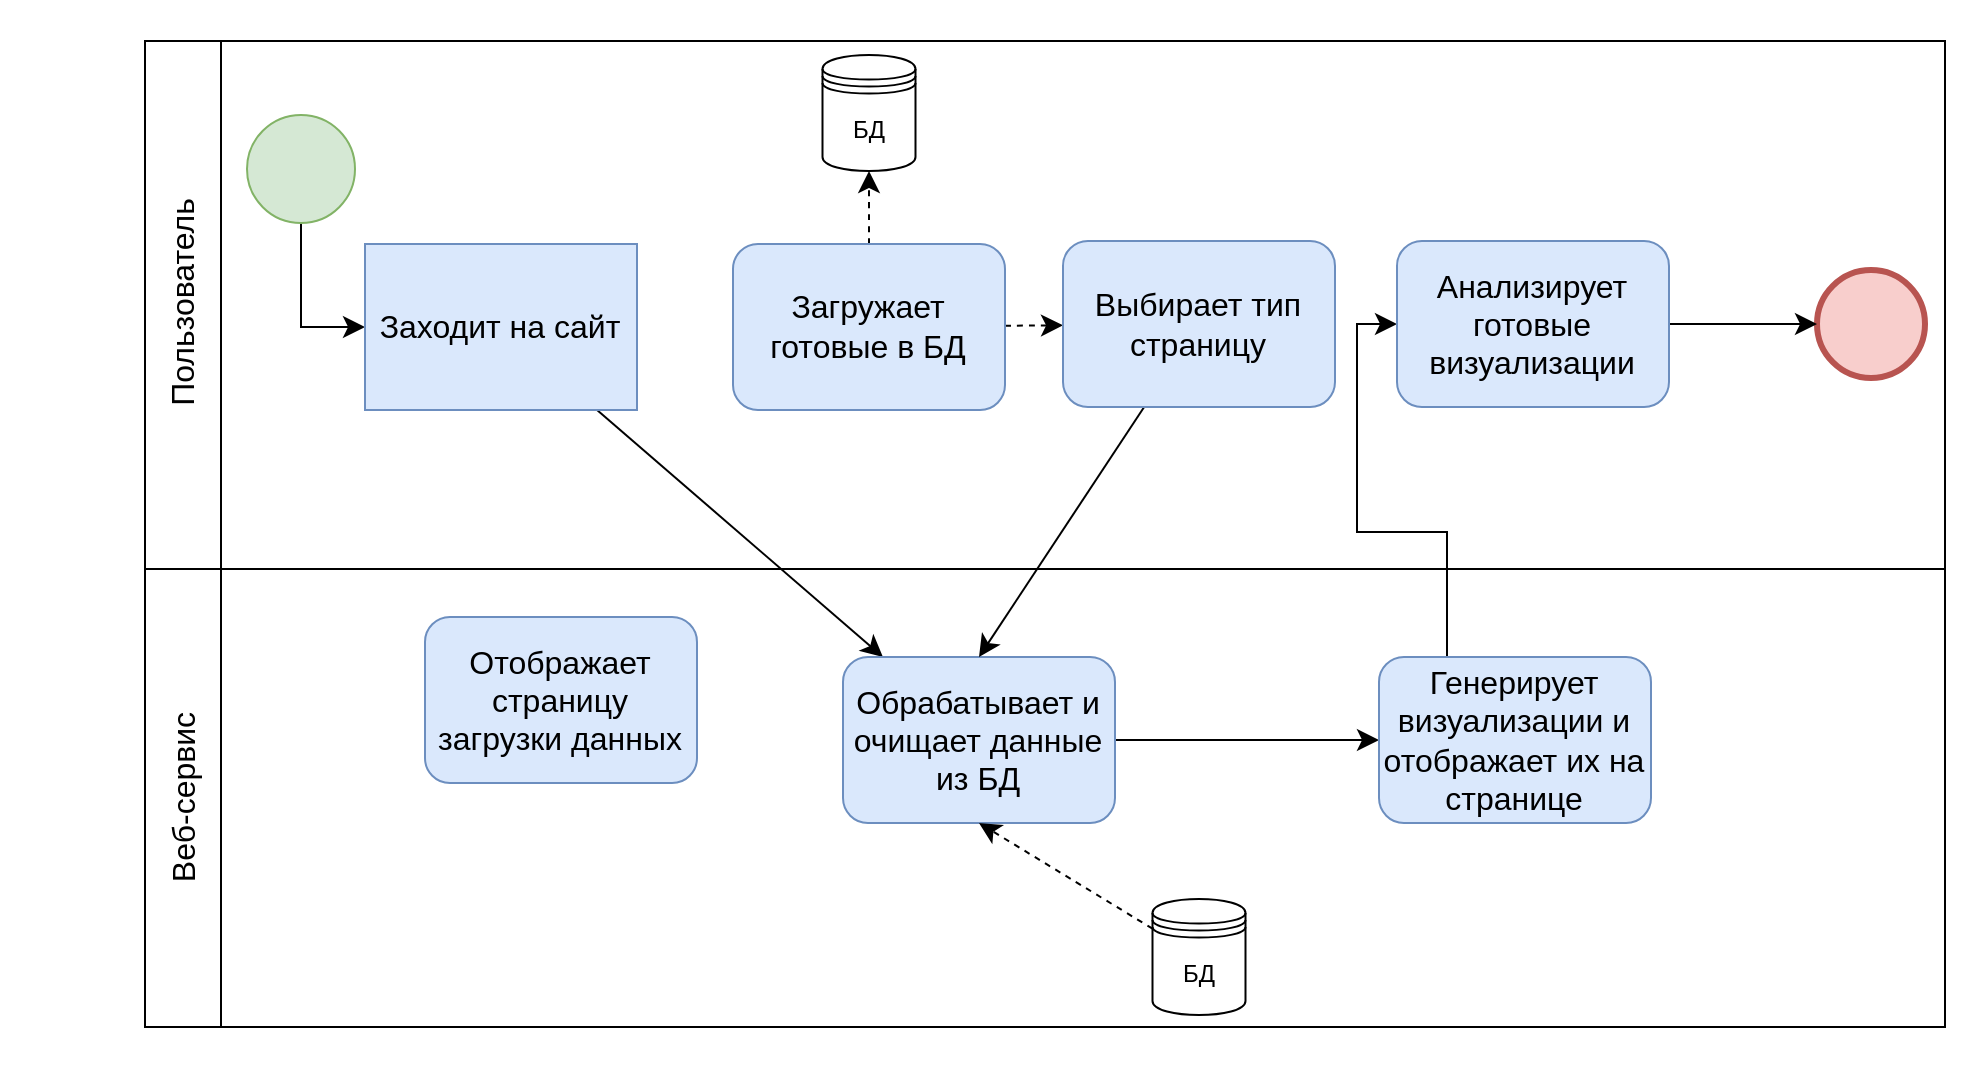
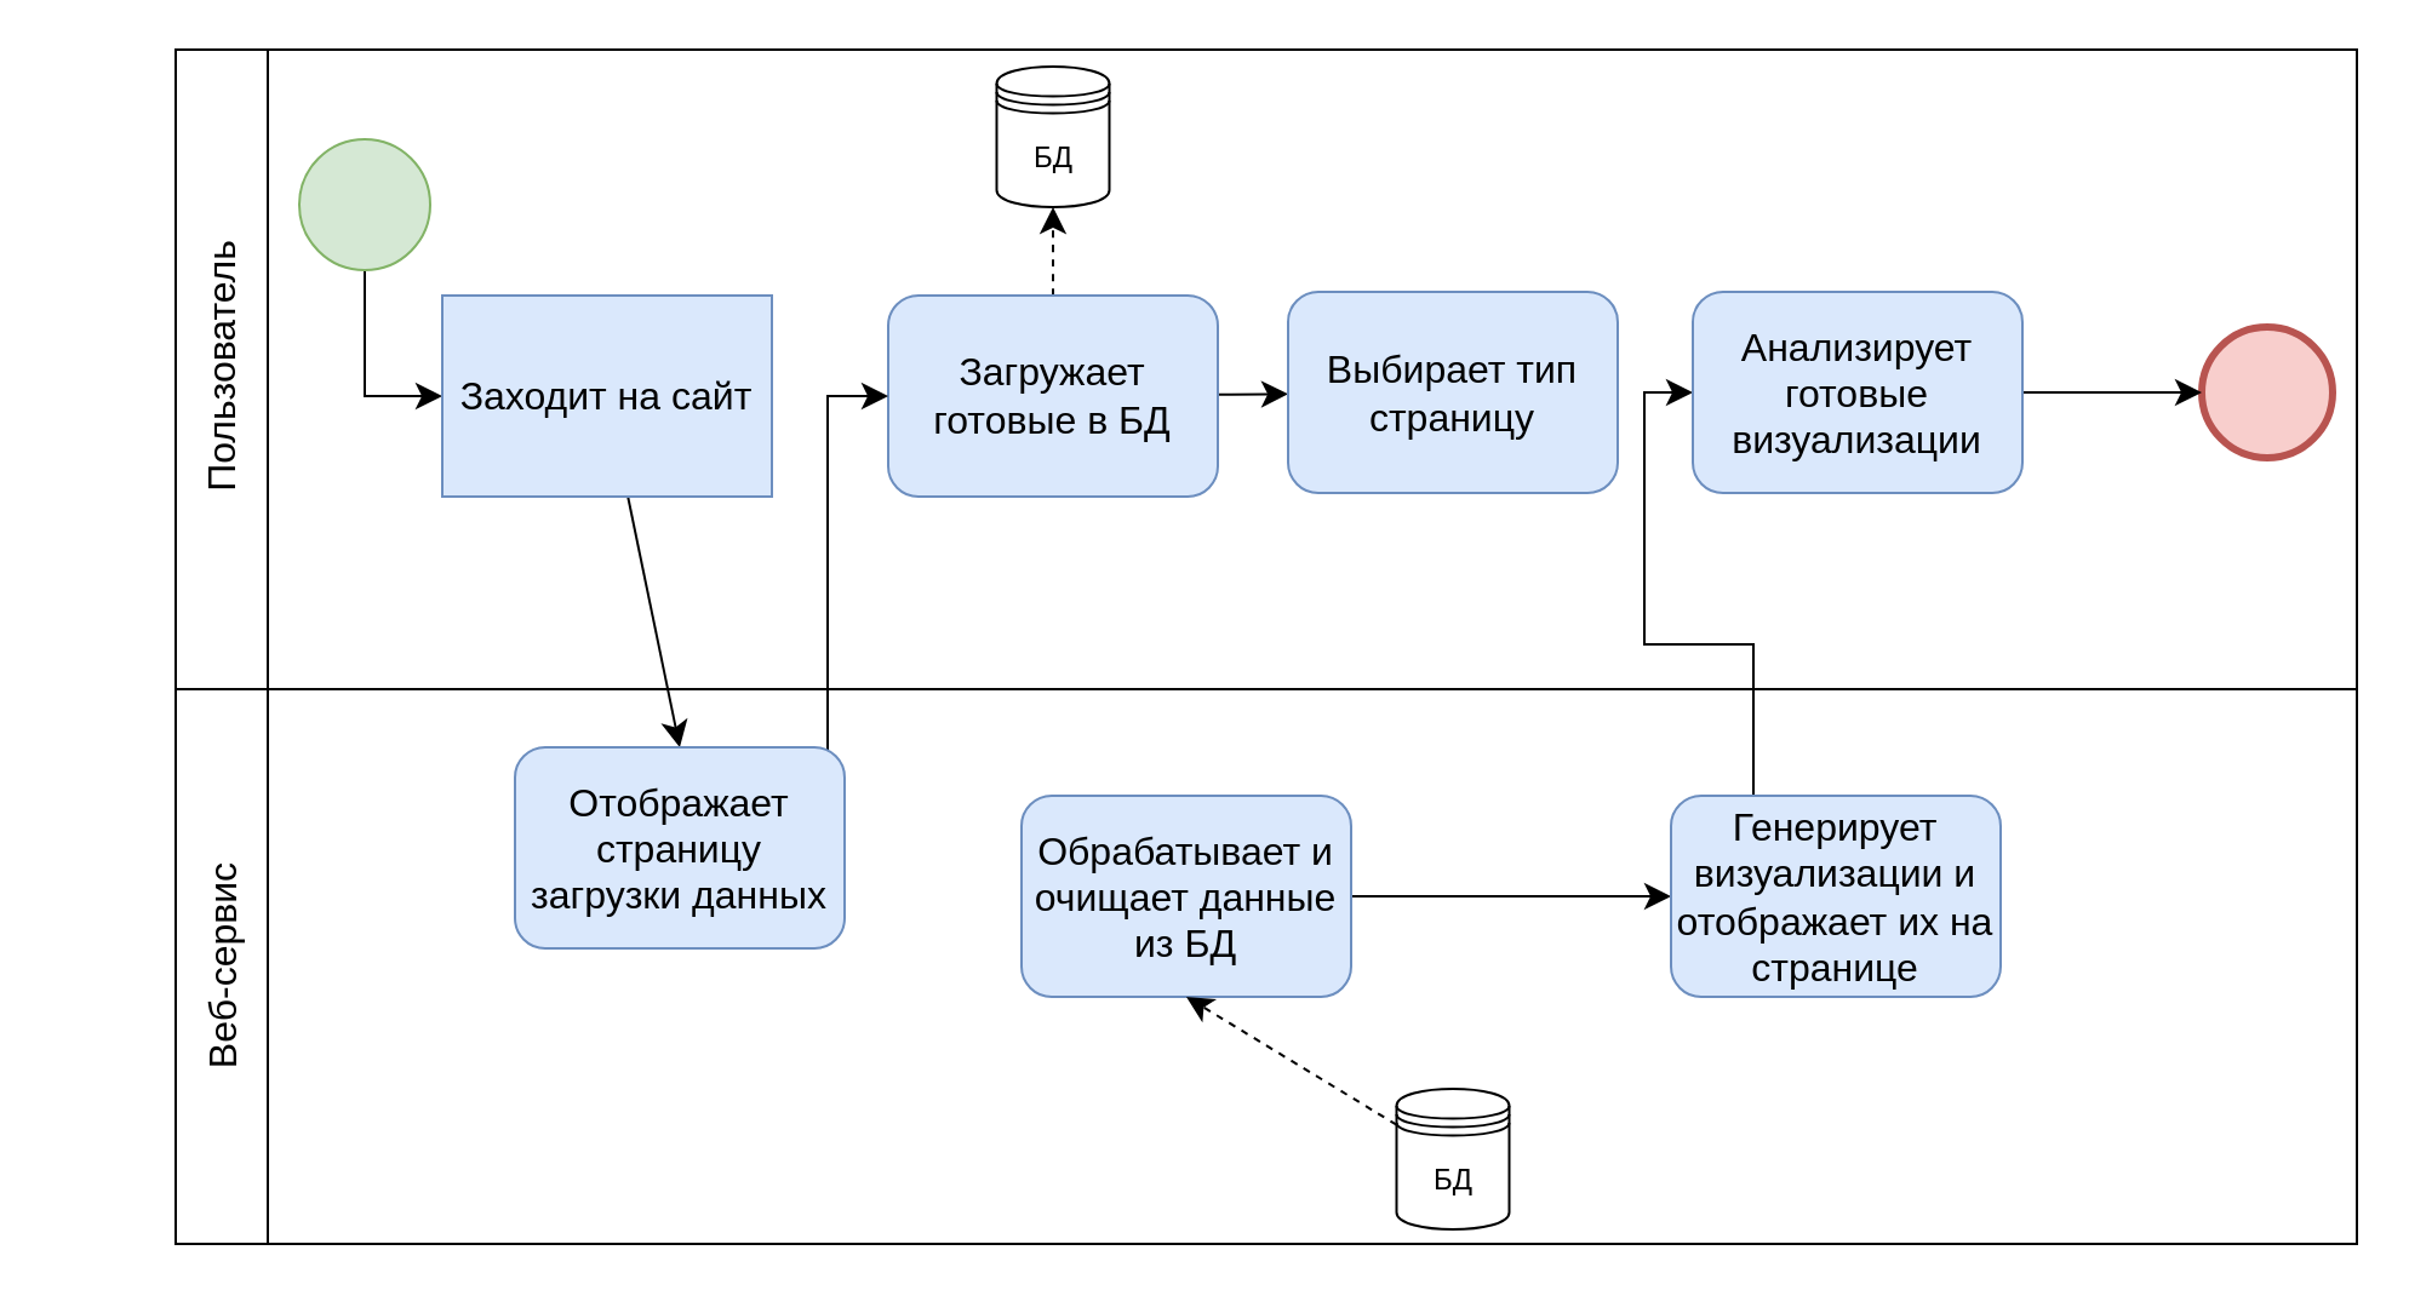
  <mxCell id="0" />
  <mxCell id="1" parent="0" />
  <mxCell id="2" value="" style="rounded=0;whiteSpace=wrap;html=1;fontSize=16;" parent="1" vertex="1"><mxGeometry x="110" y="284" width="862" height="229" as="geometry" /></mxCell>
  <mxCell id="3" value="" style="rounded=0;whiteSpace=wrap;html=1;fontSize=16;" parent="1" vertex="1"><mxGeometry x="72" y="20" width="900" height="264" as="geometry" /></mxCell>
  <mxCell id="4" value="" style="ellipse;whiteSpace=wrap;html=1;aspect=fixed;fontSize=16;fillColor=#f8cecc;strokeColor=#b85450;strokeWidth=3;" parent="1" vertex="1"><mxGeometry x="908" y="134.5" width="54" height="54" as="geometry" /></mxCell>
  <mxCell id="5" style="edgeStyle=orthogonalEdgeStyle;rounded=0;orthogonalLoop=1;jettySize=auto;html=1;entryX=0;entryY=0.5;entryDx=0;entryDy=0;fontSize=12;startSize=8;endSize=8;exitX=0.5;exitY=1;exitDx=0;exitDy=0;" parent="1" source="6" target="12" edge="1"><mxGeometry relative="1" as="geometry"><mxPoint x="49" y="163" as="targetPoint" /></mxGeometry></mxCell>
  <mxCell id="6" value="" style="ellipse;whiteSpace=wrap;html=1;aspect=fixed;fontSize=16;fillColor=#d5e8d4;strokeColor=#82b366;" parent="1" vertex="1"><mxGeometry x="123" y="57" width="54" height="54" as="geometry" /></mxCell>
  <mxCell id="7" value="" style="rounded=0;whiteSpace=wrap;html=1;fontSize=16;" parent="1" vertex="1"><mxGeometry x="72" y="20" width="38" height="264" as="geometry" /></mxCell>
  <mxCell id="8" value="" style="rounded=0;whiteSpace=wrap;html=1;fontSize=16;" parent="1" vertex="1"><mxGeometry x="72" y="284" width="38" height="229" as="geometry" /></mxCell>
  <mxCell id="9" value="Пользователь" style="text;html=1;strokeColor=none;fillColor=none;align=center;verticalAlign=middle;whiteSpace=wrap;rounded=0;fontSize=16;rotation=-90;" parent="1" vertex="1"><mxGeometry x="61" y="136" width="60" height="30" as="geometry" /></mxCell>
  <mxCell id="10" value="Веб-сервис" style="text;html=1;strokeColor=none;fillColor=none;align=center;verticalAlign=middle;whiteSpace=wrap;rounded=0;fontSize=16;rotation=-90;" parent="1" vertex="1"><mxGeometry x="20.25" y="384.63" width="141.5" height="27.75" as="geometry" /></mxCell>
- <mxCell id="11" style="edgeStyle=none;curved=1;rounded=0;orthogonalLoop=1;jettySize=auto;html=1;fontSize=12;startSize=8;endSize=8;" parent="1" source="12" target="18" edge="1"><mxGeometry relative="1" as="geometry" /></mxCell>
+ <mxCell id="11" style="edgeStyle=none;curved=1;rounded=0;orthogonalLoop=1;jettySize=auto;html=1;entryX=0.5;entryY=0;entryDx=0;entryDy=0;fontSize=12;startSize=8;endSize=8;" parent="1" source="12" target="24" edge="1"><mxGeometry relative="1" as="geometry" /></mxCell>
  <mxCell id="12" value="Заходит на сайт" style="whiteSpace=wrap;html=1;fontSize=16;fillColor=#dae8fc;strokeColor=#6c8ebf;rounded=0;" parent="1" vertex="1"><mxGeometry x="182" y="121.5" width="136" height="83" as="geometry" /></mxCell>
  <mxCell id="13" style="edgeStyle=none;curved=1;rounded=0;orthogonalLoop=1;jettySize=auto;html=1;entryX=0.5;entryY=1;entryDx=0;entryDy=0;fontSize=12;startSize=8;endSize=8;dashed=1;" parent="1" source="15" target="16" edge="1"><mxGeometry relative="1" as="geometry" /></mxCell>
- <mxCell id="14" style="edgeStyle=none;curved=1;rounded=0;orthogonalLoop=1;jettySize=auto;html=1;fontSize=12;startSize=8;endSize=8;dashed=1;" edge="1" parent="1" source="15" target="22"><mxGeometry relative="1" as="geometry" /></mxCell>
+ <mxCell id="14" style="edgeStyle=none;curved=1;rounded=0;orthogonalLoop=1;jettySize=auto;html=1;fontSize=12;startSize=8;endSize=8;" edge="1" parent="1" source="15" target="22"><mxGeometry relative="1" as="geometry" /></mxCell>
  <mxCell id="15" value="Загружает готовые в БД" style="rounded=1;whiteSpace=wrap;html=1;fontSize=16;fillColor=#dae8fc;strokeColor=#6c8ebf;" parent="1" vertex="1"><mxGeometry x="366" y="121.5" width="136" height="83" as="geometry" /></mxCell>
  <mxCell id="16" value="БД" style="shape=datastore;whiteSpace=wrap;html=1;" parent="1" vertex="1"><mxGeometry x="410.75" y="27" width="46.5" height="58" as="geometry" /></mxCell>
  <mxCell id="17" style="edgeStyle=none;curved=1;rounded=0;orthogonalLoop=1;jettySize=auto;html=1;fontSize=12;startSize=8;endSize=8;" edge="1" parent="1" source="18" target="26"><mxGeometry relative="1" as="geometry" /></mxCell>
  <mxCell id="18" value="Обрабатывает и очищает данные из БД" style="rounded=1;whiteSpace=wrap;html=1;fontSize=16;fillColor=#dae8fc;strokeColor=#6c8ebf;" parent="1" vertex="1"><mxGeometry x="421" y="328" width="136" height="83" as="geometry" /></mxCell>
  <mxCell id="19" style="edgeStyle=none;curved=1;rounded=0;orthogonalLoop=1;jettySize=auto;html=1;entryX=0.5;entryY=1;entryDx=0;entryDy=0;fontSize=12;startSize=8;endSize=8;dashed=1;" parent="1" source="20" target="18" edge="1"><mxGeometry relative="1" as="geometry" /></mxCell>
  <mxCell id="20" value="БД" style="shape=datastore;whiteSpace=wrap;html=1;" parent="1" vertex="1"><mxGeometry x="575.75" y="449" width="46.5" height="58" as="geometry" /></mxCell>
- <mxCell id="21" style="edgeStyle=none;curved=1;rounded=0;orthogonalLoop=1;jettySize=auto;html=1;entryX=0.5;entryY=0;entryDx=0;entryDy=0;fontSize=12;startSize=8;endSize=8;" edge="1" parent="1" source="22" target="18"><mxGeometry relative="1" as="geometry" /></mxCell>
  <mxCell id="22" value="Выбирает тип страницу" style="rounded=1;whiteSpace=wrap;html=1;fontSize=16;fillColor=#dae8fc;strokeColor=#6c8ebf;" parent="1" vertex="1"><mxGeometry x="531" y="120" width="136" height="83" as="geometry" /></mxCell>
+ <mxCell id="23" style="edgeStyle=orthogonalEdgeStyle;rounded=0;orthogonalLoop=1;jettySize=auto;html=1;entryX=0;entryY=0.5;entryDx=0;entryDy=0;fontSize=12;startSize=8;endSize=8;exitX=1;exitY=0.5;exitDx=0;exitDy=0;" edge="1" parent="1" source="24" target="15"><mxGeometry relative="1" as="geometry"><mxPoint x="312" y="324.5" as="sourcePoint" /><mxPoint x="402" y="201" as="targetPoint" /><Array as="points"><mxPoint x="341" y="370" /><mxPoint x="341" y="163" /></Array></mxGeometry></mxCell>
  <mxCell id="24" value="Отображает страницу загрузки данных" style="rounded=1;whiteSpace=wrap;html=1;fontSize=16;fillColor=#dae8fc;strokeColor=#6c8ebf;" parent="1" vertex="1"><mxGeometry x="212" y="308" width="136" height="83" as="geometry" /></mxCell>
  <mxCell id="25" style="edgeStyle=orthogonalEdgeStyle;rounded=0;orthogonalLoop=1;jettySize=auto;html=1;entryX=0;entryY=0.5;entryDx=0;entryDy=0;fontSize=12;startSize=8;endSize=8;exitX=0.25;exitY=0;exitDx=0;exitDy=0;" edge="1" parent="1" source="26" target="28"><mxGeometry relative="1" as="geometry" /></mxCell>
  <mxCell id="26" value="Генерирует визуализации и отображает их на странице" style="rounded=1;whiteSpace=wrap;html=1;fontSize=16;fillColor=#dae8fc;strokeColor=#6c8ebf;" parent="1" vertex="1"><mxGeometry x="689" y="328" width="136" height="83" as="geometry" /></mxCell>
  <mxCell id="27" style="edgeStyle=none;curved=1;rounded=0;orthogonalLoop=1;jettySize=auto;html=1;fontSize=12;startSize=8;endSize=8;" parent="1" source="28" target="4" edge="1"><mxGeometry relative="1" as="geometry" /></mxCell>
  <mxCell id="28" value="Анализирует готовые визуализации" style="rounded=1;whiteSpace=wrap;html=1;fontSize=16;fillColor=#dae8fc;strokeColor=#6c8ebf;" parent="1" vertex="1"><mxGeometry x="698" y="120" width="136" height="83" as="geometry" /></mxCell>
